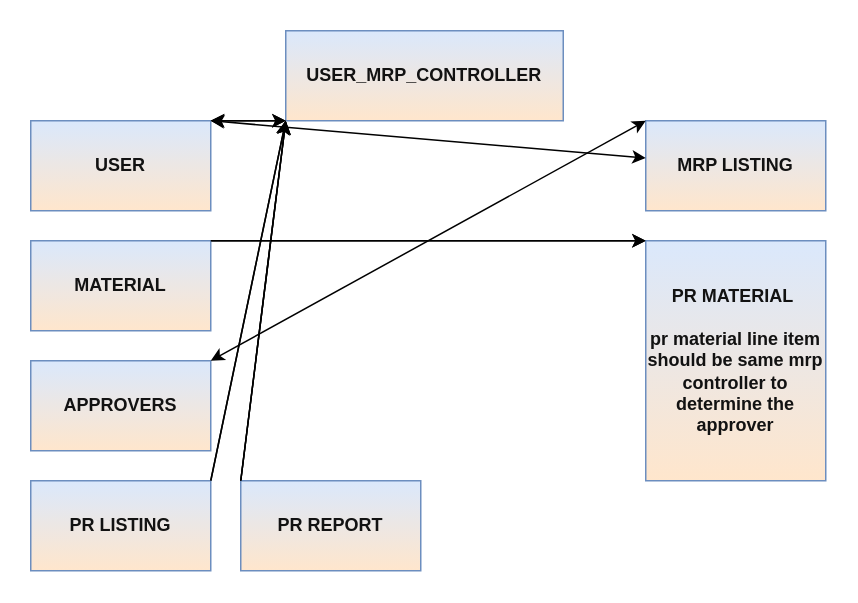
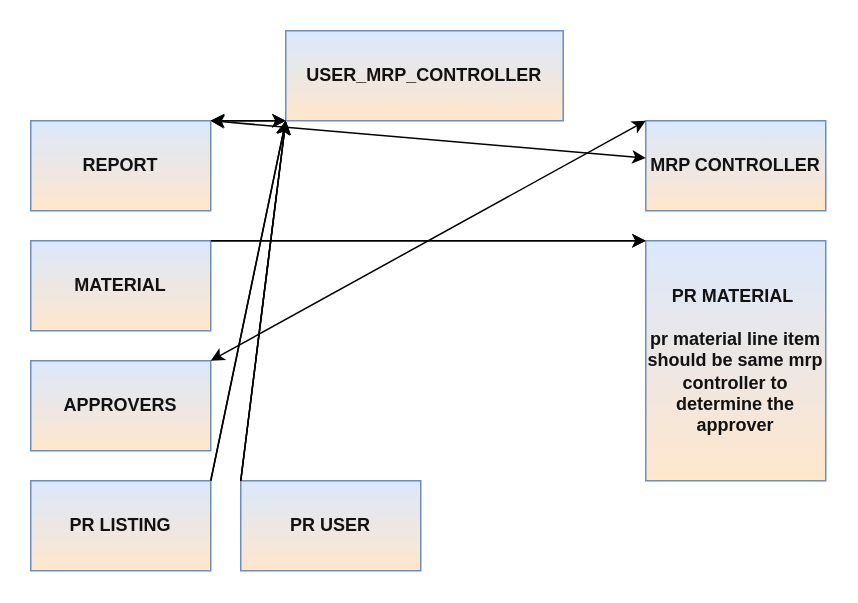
  <mxCell id="0" />
  <mxCell id="1" parent="0" />
- <mxCell id="2" value="USER" style="rounded=0;whiteSpace=wrap;html=1;fillColor=#dae8fc;strokeColor=#6c8ebf;fontColor=#121212;gradientColor=#FFE6CC;fontStyle=1" vertex="1" parent="1"><mxGeometry x="20" y="80" width="120" height="60" as="geometry" /></mxCell>
+ <mxCell id="2" value="REPORT" style="rounded=0;whiteSpace=wrap;html=1;fillColor=#dae8fc;strokeColor=#6c8ebf;fontColor=#121212;gradientColor=#FFE6CC;fontStyle=1" vertex="1" parent="1"><mxGeometry x="20" y="80" width="120" height="60" as="geometry" /></mxCell>
  <mxCell id="3" style="edgeStyle=none;html=1;exitX=1;exitY=0;exitDx=0;exitDy=0;entryX=0;entryY=0;entryDx=0;entryDy=0;fontColor=#121212;fontStyle=1" edge="1" parent="1" source="4" target="9"><mxGeometry relative="1" as="geometry" /></mxCell>
  <mxCell id="4" value="MATERIAL" style="rounded=0;whiteSpace=wrap;html=1;fillColor=#dae8fc;strokeColor=#6c8ebf;fontColor=#121212;gradientColor=#FFE6CC;fontStyle=1" vertex="1" parent="1"><mxGeometry x="20" y="160" width="120" height="60" as="geometry" /></mxCell>
  <mxCell id="5" value="APPROVERS" style="rounded=0;whiteSpace=wrap;html=1;fillColor=#dae8fc;strokeColor=#6c8ebf;fontColor=#121212;gradientColor=#FFE6CC;fontStyle=1" vertex="1" parent="1"><mxGeometry x="20" y="240" width="120" height="60" as="geometry" /></mxCell>
- <mxCell id="6" value="MRP LISTING" style="rounded=0;whiteSpace=wrap;html=1;fillColor=#dae8fc;strokeColor=#6c8ebf;fontColor=#121212;gradientColor=#FFE6CC;fontStyle=1" vertex="1" parent="1"><mxGeometry x="430" y="80" width="120" height="60" as="geometry" /></mxCell>
+ <mxCell id="6" value="MRP CONTROLLER" style="rounded=0;whiteSpace=wrap;html=1;fillColor=#dae8fc;strokeColor=#6c8ebf;fontColor=#121212;gradientColor=#FFE6CC;fontStyle=1" vertex="1" parent="1"><mxGeometry x="430" y="80" width="120" height="60" as="geometry" /></mxCell>
  <mxCell id="7" value="USER_MRP_CONTROLLER" style="rounded=0;whiteSpace=wrap;html=1;fillColor=#dae8fc;strokeColor=#6c8ebf;fontColor=#121212;gradientColor=#FFE6CC;fontStyle=1" vertex="1" parent="1"><mxGeometry x="190" y="20" width="185" height="60" as="geometry" /></mxCell>
  <mxCell id="8" value="" style="endArrow=classic;startArrow=classic;html=1;fontColor=#121212;exitX=1;exitY=0;exitDx=0;exitDy=0;fontStyle=1;" edge="1" parent="1" source="2" target="6"><mxGeometry width="50" height="50" relative="1" as="geometry"><mxPoint x="250" y="240" as="sourcePoint" /><mxPoint x="300" y="190" as="targetPoint" /></mxGeometry></mxCell>
  <mxCell id="9" value="PR MATERIAL&amp;nbsp;&lt;br&gt;&lt;br&gt;pr material line item should be same mrp controller to determine the approver" style="rounded=0;whiteSpace=wrap;html=1;fillColor=#dae8fc;strokeColor=#6c8ebf;fontColor=#121212;gradientColor=#FFE6CC;fontStyle=1" vertex="1" parent="1"><mxGeometry x="430" y="160" width="120" height="160" as="geometry" /></mxCell>
  <mxCell id="10" style="edgeStyle=none;html=1;exitX=1;exitY=0;exitDx=0;exitDy=0;fontColor=#121212;fontStyle=1" edge="1" parent="1" source="11"><mxGeometry relative="1" as="geometry"><mxPoint x="190" y="80" as="targetPoint" /></mxGeometry></mxCell>
  <mxCell id="11" value="PR LISTING&lt;br&gt;" style="rounded=0;whiteSpace=wrap;html=1;fillColor=#dae8fc;strokeColor=#6c8ebf;fontColor=#121212;gradientColor=#FFE6CC;fontStyle=1" vertex="1" parent="1"><mxGeometry x="20" y="320" width="120" height="60" as="geometry" /></mxCell>
  <mxCell id="12" style="edgeStyle=none;html=1;exitX=0;exitY=0;exitDx=0;exitDy=0;fontColor=#121212;fontStyle=1" edge="1" parent="1" source="13"><mxGeometry relative="1" as="geometry"><mxPoint x="190" y="80" as="targetPoint" /></mxGeometry></mxCell>
- <mxCell id="13" value="PR REPORT" style="rounded=0;whiteSpace=wrap;html=1;fillColor=#dae8fc;strokeColor=#6c8ebf;fontColor=#121212;gradientColor=#FFE6CC;fontStyle=1" vertex="1" parent="1"><mxGeometry x="160" y="320" width="120" height="60" as="geometry" /></mxCell>
+ <mxCell id="13" value="PR USER" style="rounded=0;whiteSpace=wrap;html=1;fillColor=#dae8fc;strokeColor=#6c8ebf;fontColor=#121212;gradientColor=#FFE6CC;fontStyle=1" vertex="1" parent="1"><mxGeometry x="160" y="320" width="120" height="60" as="geometry" /></mxCell>
  <mxCell id="14" value="" style="endArrow=classic;startArrow=classic;html=1;fontColor=#121212;entryX=0;entryY=1;entryDx=0;entryDy=0;exitX=1;exitY=0;exitDx=0;exitDy=0;fontStyle=1" edge="1" parent="1"><mxGeometry width="50" height="50" relative="1" as="geometry"><mxPoint x="140" y="80" as="sourcePoint" /><mxPoint x="190" y="80" as="targetPoint" /></mxGeometry></mxCell>
  <mxCell id="15" style="edgeStyle=none;html=1;exitX=0;exitY=0;exitDx=0;exitDy=0;fontColor=#121212;fontStyle=1" edge="1" parent="1"><mxGeometry relative="1" as="geometry"><mxPoint x="190" y="80" as="targetPoint" /><mxPoint x="160" y="320" as="sourcePoint" /></mxGeometry></mxCell>
  <mxCell id="16" value="" style="endArrow=classic;startArrow=classic;html=1;fontColor=#121212;entryX=0;entryY=1;entryDx=0;entryDy=0;exitX=1;exitY=0;exitDx=0;exitDy=0;fontStyle=1;strokeColor=#000000;" edge="1" parent="1"><mxGeometry width="50" height="50" relative="1" as="geometry"><mxPoint x="140" y="80" as="sourcePoint" /><mxPoint x="190" y="80" as="targetPoint" /></mxGeometry></mxCell>
  <mxCell id="17" style="edgeStyle=none;html=1;exitX=0;exitY=0;exitDx=0;exitDy=0;fontColor=#121212;fontStyle=1;strokeColor=#000000;" edge="1" parent="1"><mxGeometry relative="1" as="geometry"><mxPoint x="190" y="80" as="targetPoint" /><mxPoint x="160" y="320" as="sourcePoint" /></mxGeometry></mxCell>
  <mxCell id="18" style="edgeStyle=none;html=1;exitX=1;exitY=0;exitDx=0;exitDy=0;entryX=0;entryY=0;entryDx=0;entryDy=0;fontColor=#121212;fontStyle=1;strokeColor=#000000;" edge="1" parent="1"><mxGeometry relative="1" as="geometry"><mxPoint x="140" y="160" as="sourcePoint" /><mxPoint x="430" y="160" as="targetPoint" /></mxGeometry></mxCell>
  <mxCell id="19" value="" style="endArrow=classic;startArrow=classic;html=1;fontColor=#121212;entryX=0;entryY=0;entryDx=0;entryDy=0;exitX=1;exitY=0;exitDx=0;exitDy=0;fontStyle=1;strokeColor=#000000;" edge="1" parent="1"><mxGeometry width="50" height="50" relative="1" as="geometry"><mxPoint x="140" y="240" as="sourcePoint" /><mxPoint x="430" y="80" as="targetPoint" /></mxGeometry></mxCell>
  <mxCell id="20" style="edgeStyle=none;html=1;exitX=1;exitY=0;exitDx=0;exitDy=0;fontColor=#121212;fontStyle=1;strokeColor=#000000;" edge="1" parent="1"><mxGeometry relative="1" as="geometry"><mxPoint x="190" y="80" as="targetPoint" /><mxPoint x="140" y="320" as="sourcePoint" /></mxGeometry></mxCell>
